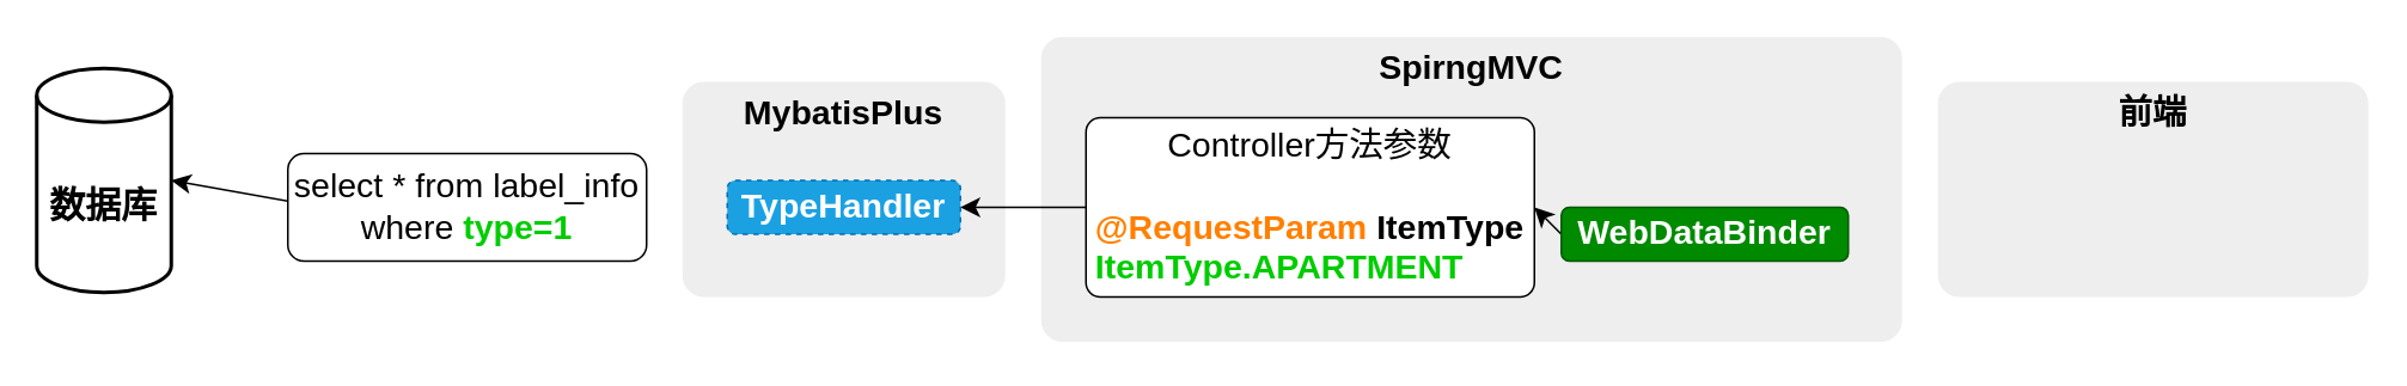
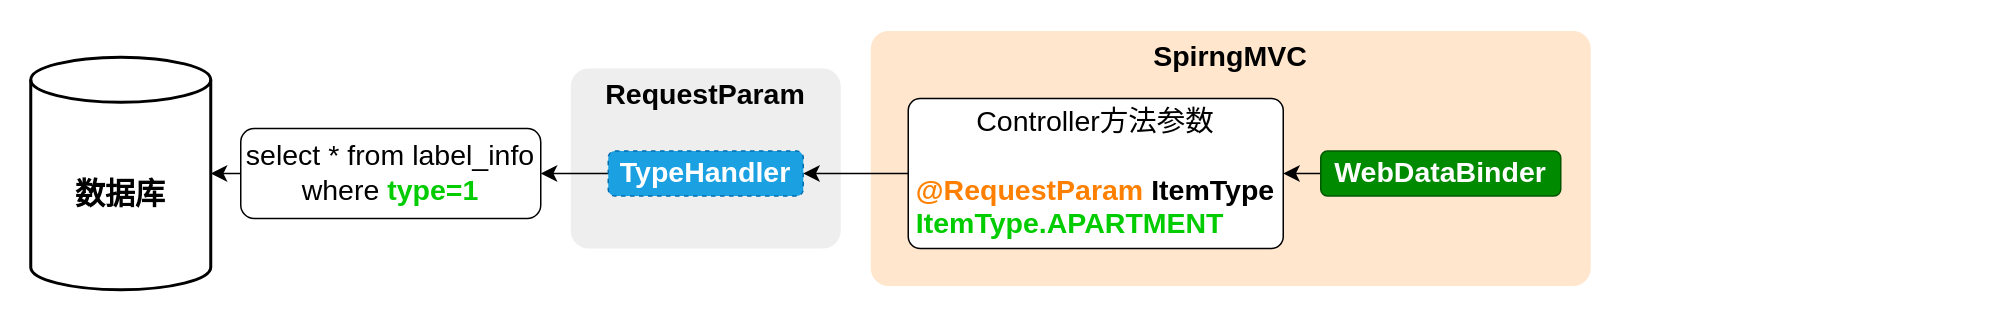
  <mxCell id="0" />
  <mxCell id="1" parent="0" />
- <mxCell id="2" value="MybatisPlus" style="rounded=1;whiteSpace=wrap;html=1;fontSize=19;verticalAlign=top;fillColor=#eeeeee;strokeColor=none;arcSize=10;fontStyle=1" parent="1" vertex="1"><mxGeometry x="380" y="45" width="180" height="120" as="geometry" /></mxCell>
- <mxCell id="3" value="SpirngMVC" style="rounded=1;whiteSpace=wrap;html=1;fontSize=19;verticalAlign=top;fillColor=#eeeeee;strokeColor=none;arcSize=7;fontStyle=1" parent="1" vertex="1"><mxGeometry x="580" y="20" width="480" height="170" as="geometry" /></mxCell>
- <mxCell id="4" value="前端" style="rounded=1;whiteSpace=wrap;html=1;fontSize=19;verticalAlign=top;fillColor=#eeeeee;strokeColor=none;arcSize=10;fontStyle=1" parent="1" vertex="1"><mxGeometry x="1080" y="45" width="240" height="120" as="geometry" /></mxCell>
+ <mxCell id="2" value="RequestParam" style="rounded=1;whiteSpace=wrap;html=1;fontSize=19;verticalAlign=top;fillColor=#eeeeee;strokeColor=none;arcSize=10;fontStyle=1" parent="1" vertex="1"><mxGeometry x="380" y="45" width="180" height="120" as="geometry" /></mxCell>
+ <mxCell id="3" value="SpirngMVC" style="rounded=1;whiteSpace=wrap;html=1;fontSize=19;verticalAlign=top;fillColor=#ffe6cc;strokeColor=none;arcSize=7;fontStyle=1;" parent="1" vertex="1"><mxGeometry x="580" y="20" width="480" height="170" as="geometry" /></mxCell>
  <mxCell id="5" style="edgeStyle=none;curved=1;rounded=0;orthogonalLoop=1;jettySize=auto;html=1;exitX=0;exitY=0.5;exitDx=0;exitDy=0;entryX=1;entryY=0.5;entryDx=0;entryDy=0;fontSize=12;startSize=8;endSize=8;" parent="1" source="6" target="8" edge="1"><mxGeometry relative="1" as="geometry" /></mxCell>
- <mxCell id="6" value="WebDataBinder" style="rounded=1;whiteSpace=wrap;html=1;fontSize=19;fillColor=#008a00;fontColor=#ffffff;strokeColor=#005700;fontStyle=1" parent="1" vertex="1"><mxGeometry x="870" y="115" width="160" height="30" as="geometry" /></mxCell>
+ <mxCell id="6" value="WebDataBinder" style="rounded=1;whiteSpace=wrap;html=1;fontSize=19;fillColor=#008a00;fontColor=#ffffff;strokeColor=#005700;fontStyle=1" parent="1" vertex="1"><mxGeometry x="880" y="100" width="160" height="30" as="geometry" /></mxCell>
  <mxCell id="7" style="edgeStyle=none;curved=1;rounded=0;orthogonalLoop=1;jettySize=auto;html=1;exitX=0;exitY=0.5;exitDx=0;exitDy=0;entryX=1;entryY=0.5;entryDx=0;entryDy=0;fontSize=12;startSize=8;endSize=8;" parent="1" source="8" target="11" edge="1"><mxGeometry relative="1" as="geometry" /></mxCell>
  <mxCell id="8" value="&lt;div style=&quot;font-size: 19px;&quot;&gt;&lt;span style=&quot;background-color: initial; font-size: 19px;&quot;&gt;Controller方法参数&lt;/span&gt;&lt;/div&gt;&lt;div style=&quot;font-size: 19px;&quot;&gt;&lt;span style=&quot;background-color: initial; font-size: 19px;&quot;&gt;&lt;font style=&quot;font-size: 19px;&quot;&gt;&lt;br style=&quot;font-size: 19px;&quot;&gt;&lt;/font&gt;&lt;/span&gt;&lt;/div&gt;&lt;b style=&quot;color: rgb(255, 128, 0); font-size: 19px;&quot;&gt;&lt;div style=&quot;text-align: left; font-size: 19px;&quot;&gt;&lt;b style=&quot;background-color: initial; font-size: 19px;&quot;&gt;@RequestParam &lt;/b&gt;&lt;b style=&quot;background-color: initial; color: rgb(0, 0, 0); font-size: 19px;&quot;&gt;ItemType&lt;/b&gt;&lt;/div&gt;&lt;/b&gt;&lt;b style=&quot;font-size: 19px;&quot;&gt;&lt;div style=&quot;text-align: left; font-size: 19px;&quot;&gt;&lt;b style=&quot;background-color: initial; font-size: 19px;&quot;&gt;&lt;font color=&quot;#00cc00&quot; style=&quot;font-size: 19px;&quot;&gt;ItemType.APARTMENT&lt;/font&gt;&lt;/b&gt;&lt;/div&gt;&lt;/b&gt;" style="rounded=1;whiteSpace=wrap;html=1;fontSize=19;align=center;arcSize=8;" parent="1" vertex="1"><mxGeometry x="605" y="65" width="250" height="100" as="geometry" /></mxCell>
- <mxCell id="9" value="数据库" style="shape=cylinder3;whiteSpace=wrap;html=1;boundedLbl=1;backgroundOutline=1;size=15;fontSize=20;strokeWidth=2;fontStyle=1" parent="1" vertex="1"><mxGeometry x="20" y="37.5" width="75" height="125" as="geometry" /></mxCell>
+ <mxCell id="9" value="数据库" style="shape=cylinder3;whiteSpace=wrap;html=1;boundedLbl=1;backgroundOutline=1;size=15;fontSize=20;strokeWidth=2;fontStyle=1" parent="1" vertex="1"><mxGeometry x="20" y="37.5" width="120" height="155" as="geometry" /></mxCell>
+ <mxCell id="10" style="edgeStyle=none;curved=1;rounded=0;orthogonalLoop=1;jettySize=auto;html=1;exitX=0;exitY=0.5;exitDx=0;exitDy=0;fontSize=12;startSize=8;endSize=8;entryX=1;entryY=0.5;entryDx=0;entryDy=0;" parent="1" source="11" target="13" edge="1"><mxGeometry relative="1" as="geometry"><mxPoint x="320" y="115" as="targetPoint" /></mxGeometry></mxCell>
  <mxCell id="11" value="TypeHandler" style="rounded=1;whiteSpace=wrap;html=1;fontSize=19;fillColor=#1ba1e2;fontColor=#ffffff;strokeColor=#006EAF;fontStyle=1;dashed=1;" parent="1" vertex="1"><mxGeometry x="405" y="100" width="130" height="30" as="geometry" /></mxCell>
  <mxCell id="12" style="edgeStyle=none;curved=1;rounded=0;orthogonalLoop=1;jettySize=auto;html=1;exitX=0;exitY=0.5;exitDx=0;exitDy=0;entryX=1;entryY=0.5;entryDx=0;entryDy=0;entryPerimeter=0;fontSize=12;startSize=8;endSize=8;" parent="1" target="9" edge="1"><mxGeometry relative="1" as="geometry"><mxPoint x="180" y="115" as="sourcePoint" /></mxGeometry></mxCell>
  <mxCell id="13" value="select * from label_info where &lt;b style=&quot;font-size: 19px;&quot;&gt;&lt;font color=&quot;#00cc00&quot; style=&quot;font-size: 19px;&quot;&gt;type=1&lt;/font&gt;&lt;/b&gt;" style="rounded=1;whiteSpace=wrap;html=1;fontSize=19;" parent="1" vertex="1"><mxGeometry x="160" y="85" width="200" height="60" as="geometry" /></mxCell>
